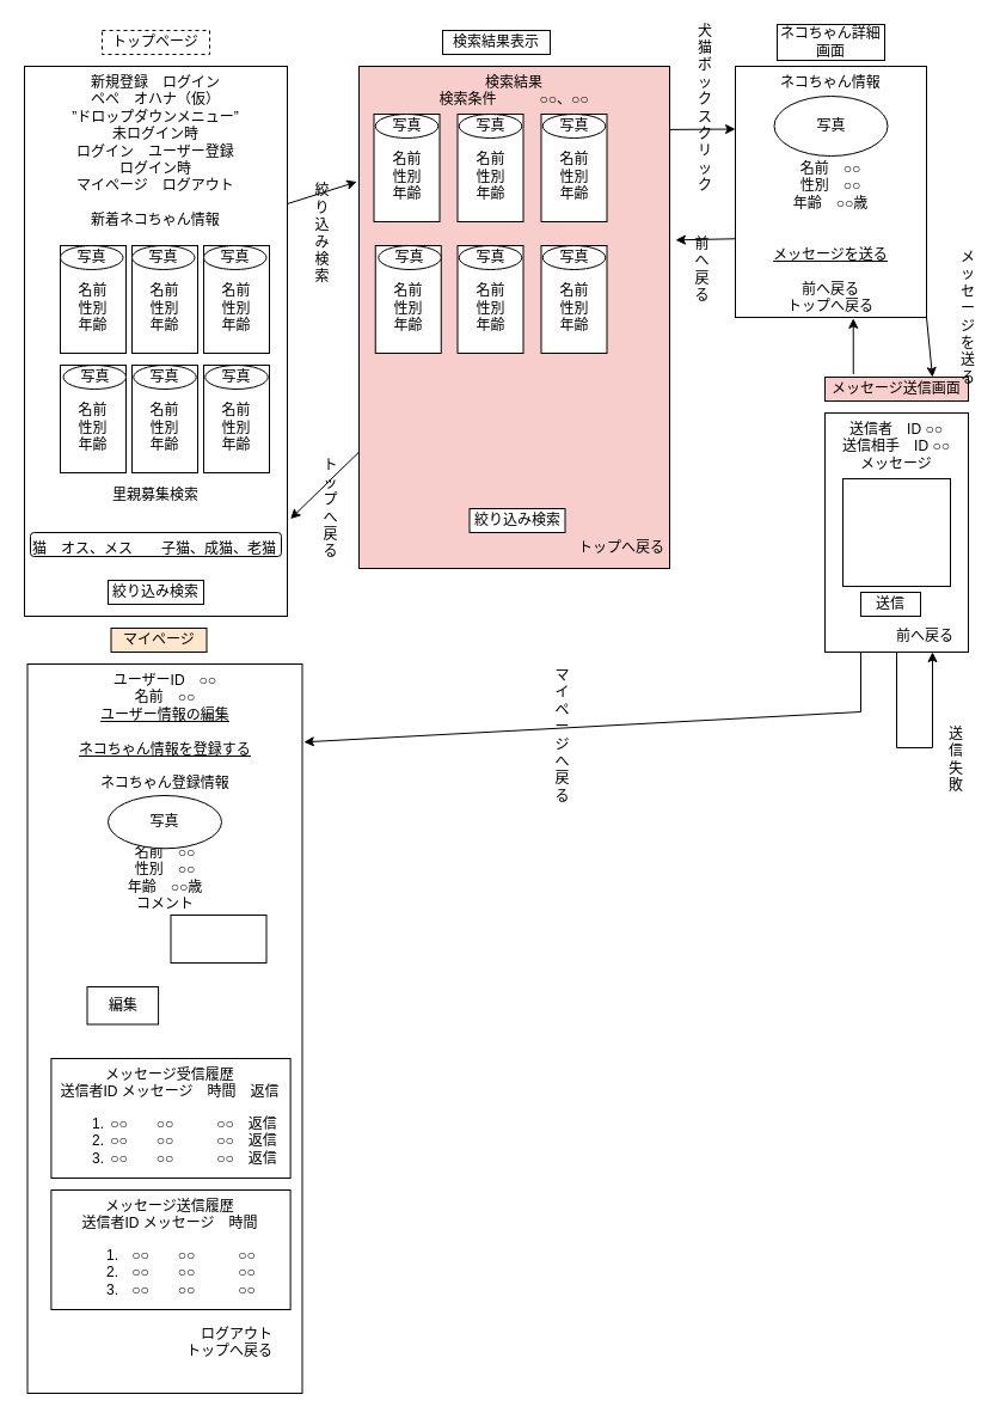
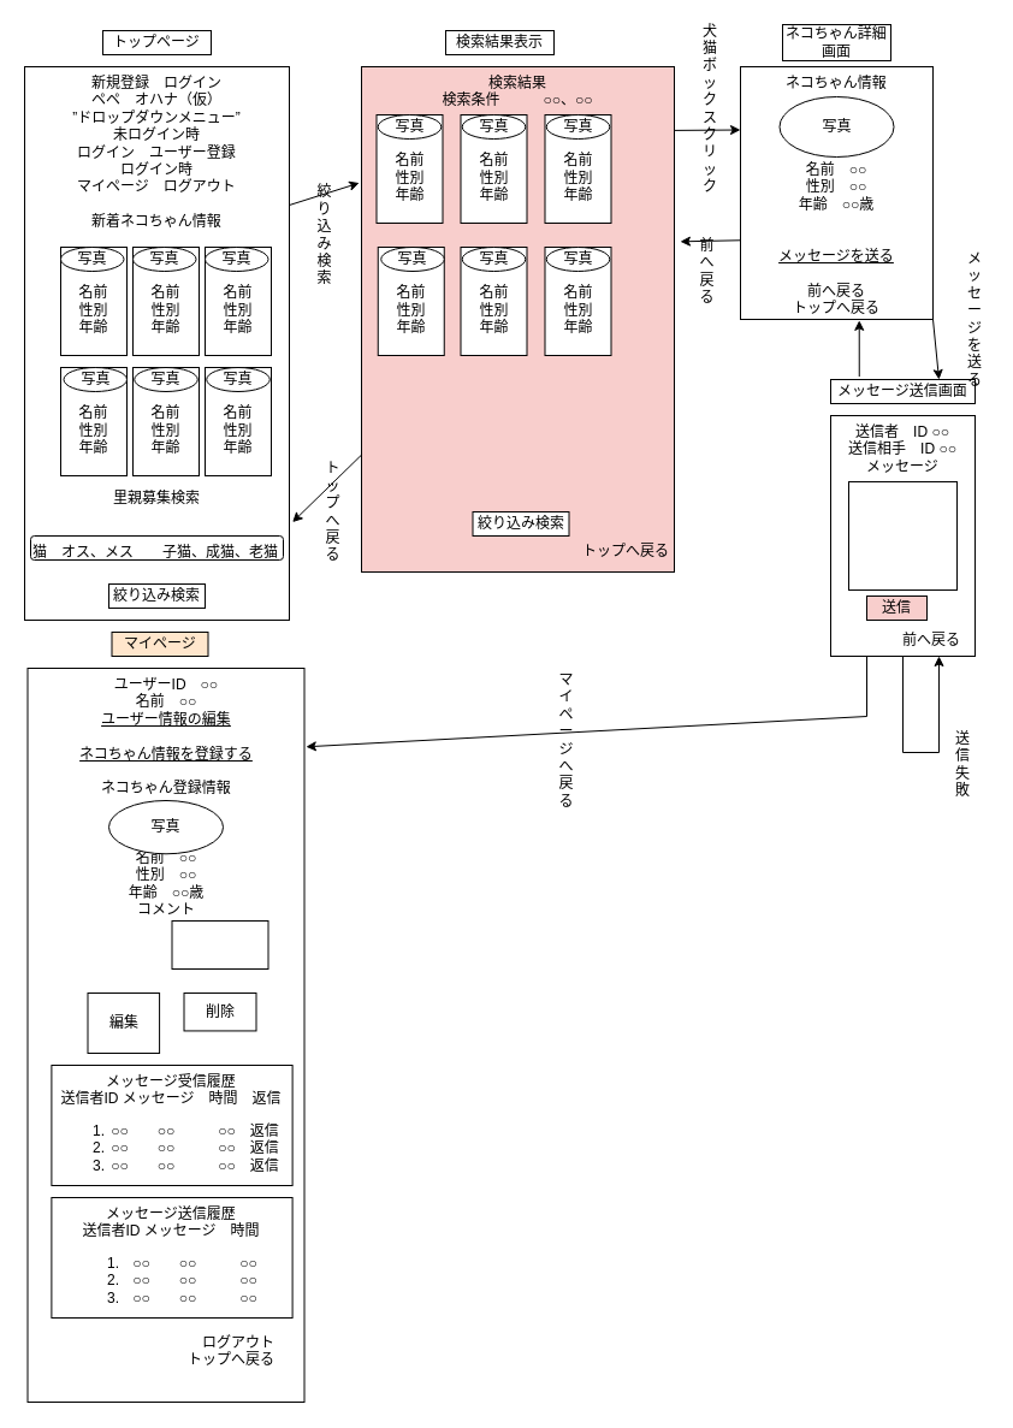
  <mxCell id="0" />
  <mxCell id="1" parent="0" />
  <mxCell id="2" value="新規登録　ログイン&lt;br&gt;ペペ　オハナ（仮）&lt;br&gt;”ドロップダウンメニュー”&lt;br&gt;未ログイン時&lt;br&gt;ログイン　ユーザー登録&lt;br&gt;ログイン時&lt;br&gt;マイページ　ログアウト&lt;br&gt;&lt;br&gt;新着ネコちゃん情報&lt;br&gt;&lt;br&gt;&lt;br&gt;&lt;br&gt;&lt;br&gt;&lt;br&gt;&lt;br&gt;&lt;br&gt;&lt;br&gt;&lt;br&gt;&lt;br&gt;&lt;br&gt;&lt;br&gt;&lt;br&gt;&lt;br&gt;&lt;br&gt;里親募集検索" style="rounded=0;whiteSpace=wrap;html=1;verticalAlign=top;" parent="1" vertex="1"><mxGeometry x="20" y="55" width="220" height="460" as="geometry" /></mxCell>
- <mxCell id="3" value="トップページ" style="rounded=0;whiteSpace=wrap;html=1;dashed=1;" parent="1" vertex="1"><mxGeometry x="85" y="25" width="90" height="20" as="geometry" /></mxCell>
+ <mxCell id="3" value="トップページ" style="rounded=0;whiteSpace=wrap;html=1;" parent="1" vertex="1"><mxGeometry x="85" y="25" width="90" height="20" as="geometry" /></mxCell>
  <mxCell id="4" value="検索結果表示" style="rounded=0;whiteSpace=wrap;html=1;" parent="1" vertex="1"><mxGeometry x="370" y="25" width="90" height="20" as="geometry" /></mxCell>
  <mxCell id="5" value="猫　オス、メス　　子猫、成猫、老猫" style="rounded=1;whiteSpace=wrap;html=1;verticalAlign=top;align=left;" parent="1" vertex="1"><mxGeometry x="25" y="445" width="210" height="20" as="geometry" /></mxCell>
  <mxCell id="6" value="絞り込み検索" style="rounded=0;whiteSpace=wrap;html=1;" parent="1" vertex="1"><mxGeometry x="90" y="485" width="80" height="20" as="geometry" /></mxCell>
  <mxCell id="7" value="" style="group" parent="1" vertex="1" connectable="0"><mxGeometry x="50" y="205" width="55" height="90" as="geometry" /></mxCell>
  <mxCell id="8" value="&lt;br&gt;名前&lt;br&gt;性別&lt;br&gt;年齢" style="rounded=0;whiteSpace=wrap;html=1;" parent="7" vertex="1"><mxGeometry width="55" height="90" as="geometry" /></mxCell>
  <mxCell id="9" value="写真" style="ellipse;whiteSpace=wrap;html=1;" parent="7" vertex="1"><mxGeometry width="52.5" height="20" as="geometry" /></mxCell>
  <mxCell id="10" value="" style="group" parent="1" vertex="1" connectable="0"><mxGeometry x="170" y="205" width="55" height="90" as="geometry" /></mxCell>
  <mxCell id="11" value="&lt;br&gt;名前&lt;br&gt;性別&lt;br&gt;年齢" style="rounded=0;whiteSpace=wrap;html=1;" parent="10" vertex="1"><mxGeometry width="55" height="90" as="geometry" /></mxCell>
  <mxCell id="12" value="写真" style="ellipse;whiteSpace=wrap;html=1;" parent="10" vertex="1"><mxGeometry width="52.5" height="20" as="geometry" /></mxCell>
  <mxCell id="13" value="" style="group" parent="1" vertex="1" connectable="0"><mxGeometry x="170" y="305" width="55" height="90" as="geometry" /></mxCell>
  <mxCell id="14" value="&lt;br&gt;名前&lt;br&gt;性別&lt;br&gt;年齢" style="rounded=0;whiteSpace=wrap;html=1;" parent="13" vertex="1"><mxGeometry width="55" height="90" as="geometry" /></mxCell>
  <mxCell id="15" value="写真" style="ellipse;whiteSpace=wrap;html=1;" parent="13" vertex="1"><mxGeometry x="1.25" width="52.5" height="20" as="geometry" /></mxCell>
  <mxCell id="16" value="" style="group" parent="1" vertex="1" connectable="0"><mxGeometry x="110" y="205" width="55" height="90" as="geometry" /></mxCell>
  <mxCell id="17" value="&lt;br&gt;名前&lt;br&gt;性別&lt;br&gt;年齢" style="rounded=0;whiteSpace=wrap;html=1;" parent="16" vertex="1"><mxGeometry width="55" height="90" as="geometry" /></mxCell>
  <mxCell id="18" value="写真" style="ellipse;whiteSpace=wrap;html=1;" parent="16" vertex="1"><mxGeometry width="52.5" height="20" as="geometry" /></mxCell>
  <mxCell id="19" value="" style="group" parent="1" vertex="1" connectable="0"><mxGeometry x="50" y="305" width="55" height="90" as="geometry" /></mxCell>
  <mxCell id="20" value="&lt;br&gt;名前&lt;br&gt;性別&lt;br&gt;年齢" style="rounded=0;whiteSpace=wrap;html=1;" parent="19" vertex="1"><mxGeometry width="55" height="90" as="geometry" /></mxCell>
  <mxCell id="21" value="写真" style="ellipse;whiteSpace=wrap;html=1;" parent="19" vertex="1"><mxGeometry x="2.5" width="52.5" height="20" as="geometry" /></mxCell>
  <mxCell id="22" value="" style="group" parent="1" vertex="1" connectable="0"><mxGeometry x="110" y="305" width="55" height="90" as="geometry" /></mxCell>
  <mxCell id="23" value="&lt;br&gt;名前&lt;br&gt;性別&lt;br&gt;年齢" style="rounded=0;whiteSpace=wrap;html=1;" parent="22" vertex="1"><mxGeometry width="55" height="90" as="geometry" /></mxCell>
  <mxCell id="24" value="写真" style="ellipse;whiteSpace=wrap;html=1;" parent="22" vertex="1"><mxGeometry x="1.25" width="52.5" height="20" as="geometry" /></mxCell>
  <mxCell id="25" value="ネコちゃん詳細画面" style="rounded=0;whiteSpace=wrap;html=1;" parent="1" vertex="1"><mxGeometry x="650" y="20" width="90" height="30" as="geometry" /></mxCell>
  <mxCell id="26" value="" style="group" parent="1" vertex="1" connectable="0"><mxGeometry x="615" y="55" width="160" height="210" as="geometry" /></mxCell>
  <mxCell id="27" value="ネコちゃん情報&lt;br&gt;&lt;br&gt;&lt;br&gt;&lt;br&gt;&lt;br&gt;名前　○○&lt;br&gt;性別　○○&lt;br&gt;年齢　○○歳&lt;br&gt;&lt;br&gt;&lt;br&gt;&lt;u&gt;メッセージを送る&lt;/u&gt;&lt;br&gt;&lt;br&gt;前へ戻る&lt;br&gt;トップへ戻る" style="rounded=0;whiteSpace=wrap;html=1;verticalAlign=top;" parent="26" vertex="1"><mxGeometry width="160" height="210" as="geometry" /></mxCell>
  <mxCell id="28" value="写真" style="ellipse;whiteSpace=wrap;html=1;" parent="26" vertex="1"><mxGeometry x="32.5" y="25" width="95" height="50" as="geometry" /></mxCell>
  <mxCell id="29" value="絞り込み検索" style="rounded=0;whiteSpace=wrap;html=1;fillColor=none;strokeColor=none;" parent="1" vertex="1"><mxGeometry x="257.5" y="185" width="22.5" height="20" as="geometry" /></mxCell>
  <mxCell id="30" value="トップへ戻る" style="rounded=0;whiteSpace=wrap;html=1;fillColor=none;strokeColor=none;" parent="1" vertex="1"><mxGeometry x="264" y="415" width="25" height="20" as="geometry" /></mxCell>
  <mxCell id="31" value="犬猫ボックスクリック" style="rounded=0;whiteSpace=wrap;html=1;fillColor=none;strokeColor=none;" parent="1" vertex="1"><mxGeometry x="580" y="75" width="20" height="30" as="geometry" /></mxCell>
  <mxCell id="32" value="前へ戻る" style="rounded=0;whiteSpace=wrap;html=1;fillColor=none;strokeColor=none;" parent="1" vertex="1"><mxGeometry x="575" y="205" width="25" height="40" as="geometry" /></mxCell>
  <mxCell id="33" value="" style="group" parent="1" vertex="1" connectable="0"><mxGeometry x="300" y="55" width="260" height="420" as="geometry" /></mxCell>
  <mxCell id="34" value="検索結果&lt;br&gt;検索条件　　　○○、○○&lt;br&gt;&lt;br&gt;&lt;br&gt;&lt;br&gt;&lt;br&gt;&lt;br&gt;&lt;br&gt;&lt;br&gt;&lt;br&gt;&lt;br&gt;&lt;br&gt;&lt;br&gt;&lt;br&gt;&lt;br&gt;&lt;br&gt;&lt;br&gt;&lt;br&gt;&lt;br&gt;&lt;br&gt;&lt;br&gt;&lt;br&gt;&lt;br&gt;&lt;br&gt;&lt;br&gt;&lt;br&gt;&lt;br&gt;&lt;div style=&quot;text-align: left;&quot;&gt;　　　　　　　　　　　　　　　トップへ戻る&lt;/div&gt;" style="rounded=0;whiteSpace=wrap;html=1;verticalAlign=top;fillColor=#f8cecc;" parent="33" vertex="1"><mxGeometry width="260" height="420" as="geometry" /></mxCell>
  <mxCell id="35" value="" style="group" parent="33" vertex="1" connectable="0"><mxGeometry x="12.5" y="40" width="55" height="130" as="geometry" /></mxCell>
  <mxCell id="36" value="&lt;br&gt;名前&lt;br&gt;性別&lt;br&gt;年齢" style="rounded=0;whiteSpace=wrap;html=1;" parent="35" vertex="1"><mxGeometry width="55" height="90" as="geometry" /></mxCell>
  <mxCell id="37" value="写真" style="ellipse;whiteSpace=wrap;html=1;" parent="35" vertex="1"><mxGeometry x="1.25" width="52.5" height="20" as="geometry" /></mxCell>
  <mxCell id="38" value="" style="group" parent="33" vertex="1" connectable="0"><mxGeometry x="152.5" y="40" width="55" height="90" as="geometry" /></mxCell>
  <mxCell id="39" value="&lt;br&gt;名前&lt;br&gt;性別&lt;br&gt;年齢" style="rounded=0;whiteSpace=wrap;html=1;" parent="38" vertex="1"><mxGeometry width="55" height="90" as="geometry" /></mxCell>
  <mxCell id="40" value="写真" style="ellipse;whiteSpace=wrap;html=1;" parent="38" vertex="1"><mxGeometry x="1.25" width="52.5" height="20" as="geometry" /></mxCell>
  <mxCell id="41" value="" style="group" parent="33" vertex="1" connectable="0"><mxGeometry x="82.5" y="40" width="55" height="90" as="geometry" /></mxCell>
  <mxCell id="42" value="&lt;br&gt;名前&lt;br&gt;性別&lt;br&gt;年齢" style="rounded=0;whiteSpace=wrap;html=1;" parent="41" vertex="1"><mxGeometry width="55" height="90" as="geometry" /></mxCell>
  <mxCell id="43" value="写真" style="ellipse;whiteSpace=wrap;html=1;" parent="41" vertex="1"><mxGeometry x="1.25" width="52.5" height="20" as="geometry" /></mxCell>
  <mxCell id="44" value="" style="group" parent="33" vertex="1" connectable="0"><mxGeometry x="13.75" y="150" width="55" height="90" as="geometry" /></mxCell>
  <mxCell id="45" value="&lt;br&gt;名前&lt;br&gt;性別&lt;br&gt;年齢" style="rounded=0;whiteSpace=wrap;html=1;" parent="44" vertex="1"><mxGeometry width="55" height="90" as="geometry" /></mxCell>
  <mxCell id="46" value="写真" style="ellipse;whiteSpace=wrap;html=1;" parent="44" vertex="1"><mxGeometry x="2.5" width="52.5" height="20" as="geometry" /></mxCell>
  <mxCell id="47" value="" style="group" parent="33" vertex="1" connectable="0"><mxGeometry x="82.5" y="150" width="55" height="90" as="geometry" /></mxCell>
  <mxCell id="48" value="&lt;br&gt;名前&lt;br&gt;性別&lt;br&gt;年齢" style="rounded=0;whiteSpace=wrap;html=1;" parent="47" vertex="1"><mxGeometry width="55" height="90" as="geometry" /></mxCell>
  <mxCell id="49" value="写真" style="ellipse;whiteSpace=wrap;html=1;" parent="47" vertex="1"><mxGeometry x="1.25" width="52.5" height="20" as="geometry" /></mxCell>
  <mxCell id="50" value="" style="group" parent="33" vertex="1" connectable="0"><mxGeometry x="152.5" y="150" width="55" height="90" as="geometry" /></mxCell>
  <mxCell id="51" value="&lt;br&gt;名前&lt;br&gt;性別&lt;br&gt;年齢" style="rounded=0;whiteSpace=wrap;html=1;" parent="50" vertex="1"><mxGeometry width="55" height="90" as="geometry" /></mxCell>
  <mxCell id="52" value="写真" style="ellipse;whiteSpace=wrap;html=1;" parent="50" vertex="1"><mxGeometry x="1.25" width="52.5" height="20" as="geometry" /></mxCell>
  <mxCell id="53" value="絞り込み検索" style="rounded=0;whiteSpace=wrap;html=1;" parent="33" vertex="1"><mxGeometry x="92.5" y="370" width="80" height="20" as="geometry" /></mxCell>
  <mxCell id="54" value="" style="group" parent="1" vertex="1" connectable="0"><mxGeometry x="690" y="315" width="120" height="230" as="geometry" /></mxCell>
- <mxCell id="55" value="メッセージ送信画面" style="rounded=0;whiteSpace=wrap;html=1;fillColor=#f8cecc;" parent="54" vertex="1"><mxGeometry width="120" height="20" as="geometry" /></mxCell>
+ <mxCell id="55" value="メッセージ送信画面" style="rounded=0;whiteSpace=wrap;html=1;" parent="54" vertex="1"><mxGeometry width="120" height="20" as="geometry" /></mxCell>
  <mxCell id="56" value="" style="group" parent="54" vertex="1" connectable="0"><mxGeometry y="30" width="120" height="200" as="geometry" /></mxCell>
  <mxCell id="57" value="送信者　ID ○○&lt;br&gt;送信相手　ID ○○&lt;br&gt;メッセージ&lt;br&gt;&lt;br&gt;&lt;br&gt;&lt;br&gt;&lt;br&gt;&lt;br&gt;&lt;br&gt;&lt;br&gt;&lt;br&gt;&lt;br&gt;　　　　前へ戻る" style="rounded=0;whiteSpace=wrap;html=1;verticalAlign=top;" parent="56" vertex="1"><mxGeometry width="120" height="200" as="geometry" /></mxCell>
  <mxCell id="58" value="" style="rounded=0;whiteSpace=wrap;html=1;" parent="56" vertex="1"><mxGeometry x="15" y="55" width="90" height="90" as="geometry" /></mxCell>
- <mxCell id="59" value="送信" style="rounded=0;whiteSpace=wrap;html=1;" parent="56" vertex="1"><mxGeometry x="30" y="150" width="50" height="20" as="geometry" /></mxCell>
+ <mxCell id="59" value="送信" style="rounded=0;whiteSpace=wrap;html=1;fillColor=#f8cecc;" parent="56" vertex="1"><mxGeometry x="30" y="150" width="50" height="20" as="geometry" /></mxCell>
  <mxCell id="60" value="" style="endArrow=classic;html=1;rounded=0;exitX=0.5;exitY=1;exitDx=0;exitDy=0;entryX=0.75;entryY=1;entryDx=0;entryDy=0;" parent="56" source="57" target="57" edge="1"><mxGeometry width="50" height="50" relative="1" as="geometry"><mxPoint x="-300" y="180" as="sourcePoint" /><mxPoint x="120" y="310" as="targetPoint" /><Array as="points"><mxPoint x="60" y="280" /><mxPoint x="90" y="280" /></Array></mxGeometry></mxCell>
  <mxCell id="61" value="" style="endArrow=classic;html=1;rounded=0;exitX=1;exitY=0.25;exitDx=0;exitDy=0;entryX=-0.007;entryY=0.23;entryDx=0;entryDy=0;entryPerimeter=0;" parent="1" source="2" target="34" edge="1"><mxGeometry width="50" height="50" relative="1" as="geometry"><mxPoint x="390" y="315" as="sourcePoint" /><mxPoint x="440" y="265" as="targetPoint" /></mxGeometry></mxCell>
  <mxCell id="62" value="" style="endArrow=classic;html=1;rounded=0;exitX=0.002;exitY=0.767;exitDx=0;exitDy=0;exitPerimeter=0;entryX=1.012;entryY=0.823;entryDx=0;entryDy=0;entryPerimeter=0;" parent="1" source="34" target="2" edge="1"><mxGeometry width="50" height="50" relative="1" as="geometry"><mxPoint x="390" y="315" as="sourcePoint" /><mxPoint x="440" y="265" as="targetPoint" /></mxGeometry></mxCell>
  <mxCell id="63" value="" style="endArrow=classic;html=1;rounded=0;entryX=0;entryY=0.25;entryDx=0;entryDy=0;exitX=1.002;exitY=0.126;exitDx=0;exitDy=0;exitPerimeter=0;" parent="1" source="34" target="27" edge="1"><mxGeometry width="50" height="50" relative="1" as="geometry"><mxPoint x="390" y="315" as="sourcePoint" /><mxPoint x="440" y="265" as="targetPoint" /></mxGeometry></mxCell>
  <mxCell id="64" value="" style="endArrow=classic;html=1;rounded=0;entryX=0.75;entryY=0;entryDx=0;entryDy=0;exitX=1;exitY=1;exitDx=0;exitDy=0;" parent="1" source="27" target="55" edge="1"><mxGeometry width="50" height="50" relative="1" as="geometry"><mxPoint x="390" y="315" as="sourcePoint" /><mxPoint x="440" y="265" as="targetPoint" /></mxGeometry></mxCell>
  <mxCell id="65" value="" style="endArrow=classic;html=1;rounded=0;entryX=1.019;entryY=0.346;entryDx=0;entryDy=0;entryPerimeter=0;exitX=-0.001;exitY=0.687;exitDx=0;exitDy=0;exitPerimeter=0;" parent="1" source="27" target="34" edge="1"><mxGeometry width="50" height="50" relative="1" as="geometry"><mxPoint x="390" y="315" as="sourcePoint" /><mxPoint x="440" y="265" as="targetPoint" /></mxGeometry></mxCell>
  <mxCell id="66" value="" style="endArrow=classic;html=1;rounded=0;entryX=0.617;entryY=1.004;entryDx=0;entryDy=0;exitX=0.198;exitY=-0.122;exitDx=0;exitDy=0;exitPerimeter=0;entryPerimeter=0;" parent="1" source="55" target="27" edge="1"><mxGeometry width="50" height="50" relative="1" as="geometry"><mxPoint x="390" y="425" as="sourcePoint" /><mxPoint x="440" y="375" as="targetPoint" /></mxGeometry></mxCell>
  <mxCell id="67" value="" style="endArrow=classic;html=1;rounded=0;exitX=0.25;exitY=1;exitDx=0;exitDy=0;entryX=1.006;entryY=0.107;entryDx=0;entryDy=0;entryPerimeter=0;" parent="1" source="57" target="72" edge="1"><mxGeometry width="50" height="50" relative="1" as="geometry"><mxPoint x="390" y="535" as="sourcePoint" /><mxPoint x="720" y="625" as="targetPoint" /><Array as="points"><mxPoint x="720" y="595" /></Array></mxGeometry></mxCell>
  <mxCell id="68" value="メッセージを送る" style="rounded=0;whiteSpace=wrap;html=1;fillColor=none;strokeColor=none;" parent="1" vertex="1"><mxGeometry x="800" y="255" width="20" height="20" as="geometry" /></mxCell>
  <mxCell id="69" value="" style="group" parent="1" vertex="1" connectable="0"><mxGeometry x="22.5" y="525" width="230" height="640" as="geometry" /></mxCell>
  <mxCell id="70" value="マイページ" style="rounded=0;whiteSpace=wrap;html=1;fillColor=#ffe6cc;" parent="69" vertex="1"><mxGeometry x="70" width="80" height="20" as="geometry" /></mxCell>
  <mxCell id="71" value="" style="group" parent="69" vertex="1" connectable="0"><mxGeometry y="30" width="230" height="610" as="geometry" /></mxCell>
  <mxCell id="72" value="ユーザーID　○○&lt;br&gt;名前　○○&lt;br&gt;&lt;u&gt;ユーザー情報の編集&lt;/u&gt;&lt;br&gt;&lt;br&gt;&lt;u&gt;ネコちゃん情報を登録する&lt;br&gt;&lt;/u&gt;&lt;br&gt;ネコちゃん登録情報&lt;br&gt;&lt;br&gt;&lt;br&gt;&lt;br&gt;名前　○○&lt;br&gt;性別　○○&lt;br&gt;年齢　○○歳&lt;br&gt;コメント　　　　&lt;br&gt;&lt;br&gt;&lt;br&gt;&lt;br&gt;&lt;span style=&quot;text-align: right; background-color: initial;&quot;&gt;&lt;br&gt;&lt;br&gt;&lt;br&gt;&lt;br&gt;&lt;br&gt;&lt;br&gt;&lt;br&gt;&lt;br&gt;&lt;br&gt;&lt;br&gt;&lt;br&gt;&lt;br&gt;&lt;br&gt;&lt;br&gt;&lt;br&gt;&lt;br&gt;&lt;br&gt;&lt;br&gt;&lt;br&gt;&lt;br&gt;&lt;br&gt;　　　　　　　　　　ログアウト&lt;/span&gt;&lt;br&gt;&lt;div style=&quot;text-align: right;&quot;&gt;トップへ戻る&lt;/div&gt;" style="rounded=0;whiteSpace=wrap;html=1;verticalAlign=top;" parent="71" vertex="1"><mxGeometry width="230" height="610" as="geometry" /></mxCell>
  <mxCell id="73" value="写真" style="ellipse;whiteSpace=wrap;html=1;" parent="71" vertex="1"><mxGeometry x="67.5" y="110" width="95" height="44.29" as="geometry" /></mxCell>
  <mxCell id="74" value="" style="rounded=0;whiteSpace=wrap;html=1;" parent="71" vertex="1"><mxGeometry x="120" y="210" width="80" height="40" as="geometry" /></mxCell>
- <mxCell id="75" value="編集" style="rounded=0;whiteSpace=wrap;html=1;" parent="71" vertex="1"><mxGeometry x="50" y="270.004" width="59.58" height="31.429" as="geometry" /></mxCell>
+ <mxCell id="75" value="編集" style="rounded=0;whiteSpace=wrap;html=1;" parent="71" vertex="1"><mxGeometry x="50" y="270.004" width="59.58" height="50" as="geometry" /></mxCell>
+ <mxCell id="76" value="削除" style="rounded=0;whiteSpace=wrap;html=1;" parent="71" vertex="1"><mxGeometry x="130" y="270.004" width="60" height="31.429" as="geometry" /></mxCell>
  <mxCell id="77" value="メッセージ受信履歴&lt;br&gt;&lt;span style=&quot;background-color: initial;&quot;&gt;送信者ID メッセージ　時間　返信&lt;br&gt;&lt;ol&gt;&lt;li&gt;&lt;span style=&quot;background-color: initial;&quot;&gt;○○　　○○　　　○○　返信&lt;/span&gt;&lt;/li&gt;&lt;li style=&quot;border-color: var(--border-color);&quot;&gt;○○　　○○　　　○○　返信&lt;/li&gt;&lt;li style=&quot;border-color: var(--border-color);&quot;&gt;○○　　○○　　　○○　返信&lt;/li&gt;&lt;/ol&gt;&lt;/span&gt;&lt;div style=&quot;text-align: justify;&quot;&gt;&lt;/div&gt;" style="rounded=0;whiteSpace=wrap;html=1;verticalAlign=top;" parent="71" vertex="1"><mxGeometry x="19.9" y="330" width="200.21" height="100" as="geometry" /></mxCell>
  <mxCell id="78" value="メッセージ送信履歴&lt;br&gt;&lt;span style=&quot;background-color: initial;&quot;&gt;送信者ID メッセージ　時間　&lt;br&gt;&lt;ol&gt;&lt;li&gt;&lt;span style=&quot;background-color: initial;&quot;&gt;○○　　○○　　　○○　&lt;/span&gt;&lt;/li&gt;&lt;li style=&quot;border-color: var(--border-color);&quot;&gt;○○　　○○　　　○○　&lt;/li&gt;&lt;li style=&quot;border-color: var(--border-color);&quot;&gt;○○　　○○　　　○○　&lt;/li&gt;&lt;/ol&gt;&lt;/span&gt;&lt;div style=&quot;text-align: justify;&quot;&gt;&lt;/div&gt;" style="rounded=0;whiteSpace=wrap;html=1;verticalAlign=top;" parent="71" vertex="1"><mxGeometry x="19.89" y="440" width="200.21" height="100" as="geometry" /></mxCell>
  <mxCell id="79" value="送信失敗" style="rounded=0;whiteSpace=wrap;html=1;fillColor=none;strokeColor=none;" parent="1" vertex="1"><mxGeometry x="790" y="605" width="20" height="60" as="geometry" /></mxCell>
  <mxCell id="80" value="マイページへ戻る" style="rounded=0;whiteSpace=wrap;html=1;fillColor=none;strokeColor=none;" parent="1" vertex="1"><mxGeometry x="460" y="605" width="21" height="20" as="geometry" /></mxCell>
